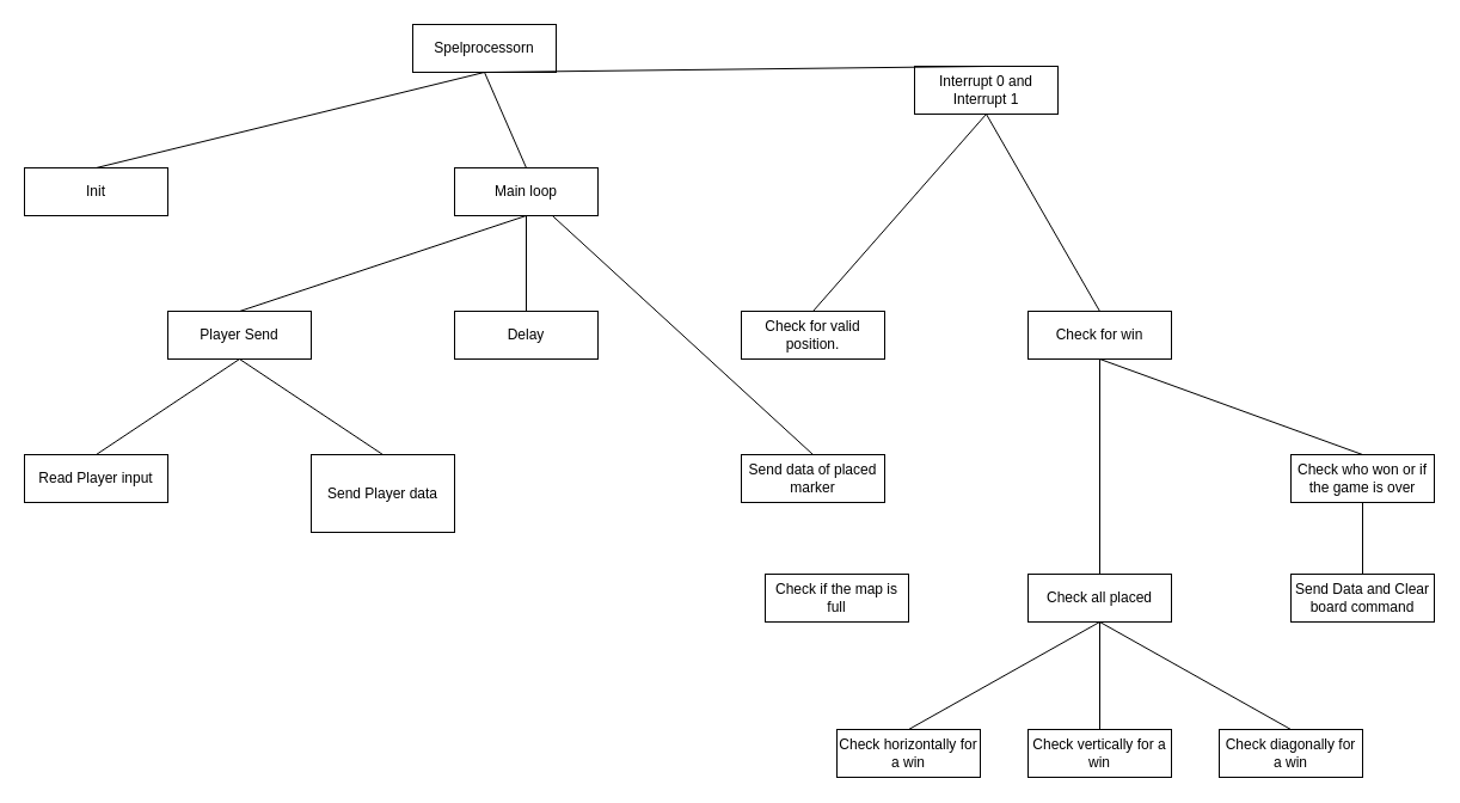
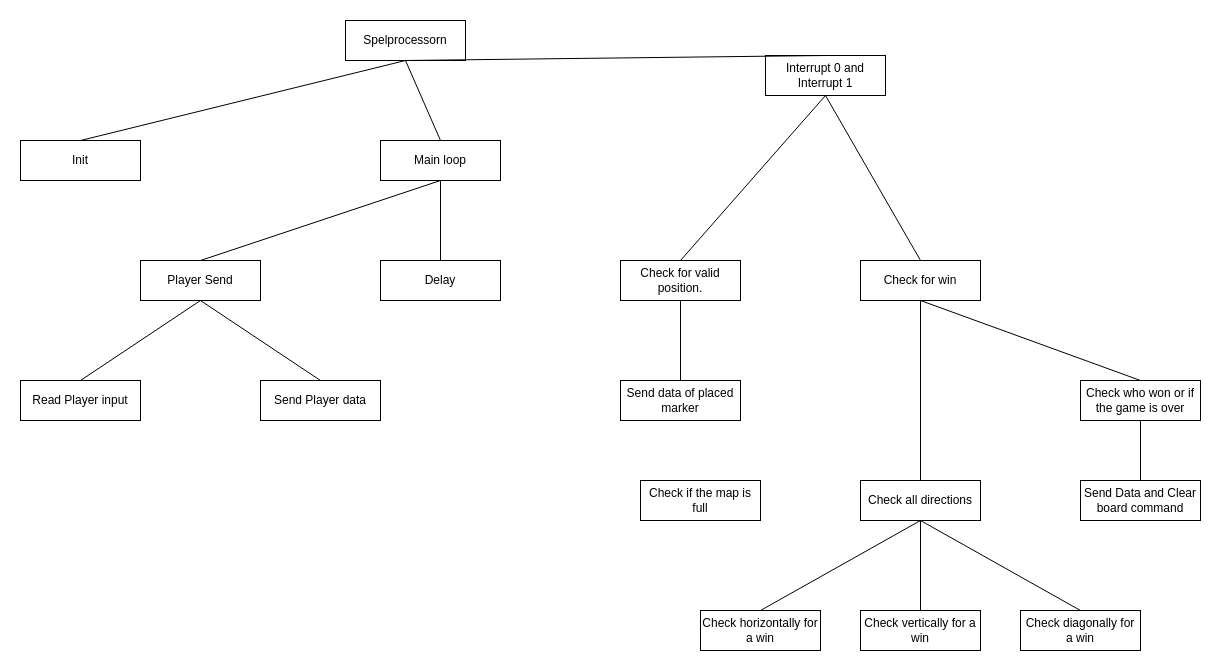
  <mxCell id="0" />
  <mxCell id="1" parent="0" />
  <mxCell id="2" value="Init" style="rounded=0;whiteSpace=wrap;html=1;" vertex="1" parent="1"><mxGeometry x="20" y="140" width="120" height="40" as="geometry" /></mxCell>
  <mxCell id="3" value="Main loop" style="rounded=0;whiteSpace=wrap;html=1;" vertex="1" parent="1"><mxGeometry x="380" y="140" width="120" height="40" as="geometry" /></mxCell>
  <mxCell id="4" value="Read Player input" style="rounded=0;whiteSpace=wrap;html=1;" vertex="1" parent="1"><mxGeometry x="20" y="380" width="120" height="40" as="geometry" /></mxCell>
  <mxCell id="5" value="Player Send" style="rounded=0;whiteSpace=wrap;html=1;" vertex="1" parent="1"><mxGeometry x="140" y="260" width="120" height="40" as="geometry" /></mxCell>
- <mxCell id="6" value="Send Player data" style="rounded=0;whiteSpace=wrap;html=1;" vertex="1" parent="1"><mxGeometry x="260" y="380" width="120" height="65" as="geometry" /></mxCell>
+ <mxCell id="6" value="Send Player data" style="rounded=0;whiteSpace=wrap;html=1;" vertex="1" parent="1"><mxGeometry x="260" y="380" width="120" height="40" as="geometry" /></mxCell>
  <mxCell id="7" value="Delay" style="rounded=0;whiteSpace=wrap;html=1;" vertex="1" parent="1"><mxGeometry x="380" y="260" width="120" height="40" as="geometry" /></mxCell>
  <mxCell id="8" value="" style="endArrow=none;html=1;exitX=0.5;exitY=0;exitDx=0;exitDy=0;entryX=0.5;entryY=1;entryDx=0;entryDy=0;" edge="1" parent="1" source="6" target="5"><mxGeometry width="50" height="50" relative="1" as="geometry"><mxPoint x="160" y="460" as="sourcePoint" /><mxPoint x="210" y="410" as="targetPoint" /></mxGeometry></mxCell>
  <mxCell id="9" value="" style="endArrow=none;html=1;exitX=0.5;exitY=0;exitDx=0;exitDy=0;entryX=0.5;entryY=1;entryDx=0;entryDy=0;" edge="1" parent="1" source="4" target="5"><mxGeometry width="50" height="50" relative="1" as="geometry"><mxPoint x="160" y="460" as="sourcePoint" /><mxPoint x="210" y="410" as="targetPoint" /></mxGeometry></mxCell>
  <mxCell id="10" value="" style="endArrow=none;html=1;exitX=0.5;exitY=0;exitDx=0;exitDy=0;entryX=0.5;entryY=1;entryDx=0;entryDy=0;" edge="1" parent="1" source="5" target="3"><mxGeometry width="50" height="50" relative="1" as="geometry"><mxPoint x="380" y="270" as="sourcePoint" /><mxPoint x="430" y="220" as="targetPoint" /></mxGeometry></mxCell>
  <mxCell id="11" value="" style="endArrow=none;html=1;entryX=0.5;entryY=1;entryDx=0;entryDy=0;" edge="1" parent="1" source="7" target="3"><mxGeometry width="50" height="50" relative="1" as="geometry"><mxPoint x="380" y="270" as="sourcePoint" /><mxPoint x="430" y="220" as="targetPoint" /></mxGeometry></mxCell>
  <mxCell id="12" value="" style="endArrow=none;html=1;exitX=0.5;exitY=0;exitDx=0;exitDy=0;entryX=0.5;entryY=1;entryDx=0;entryDy=0;" edge="1" parent="1" source="3" target="28"><mxGeometry width="50" height="50" relative="1" as="geometry"><mxPoint x="380" y="130" as="sourcePoint" /><mxPoint x="430" y="80" as="targetPoint" /></mxGeometry></mxCell>
  <mxCell id="13" value="" style="endArrow=none;html=1;exitX=0.5;exitY=0;exitDx=0;exitDy=0;entryX=0.5;entryY=1;entryDx=0;entryDy=0;" edge="1" parent="1" source="2" target="28"><mxGeometry width="50" height="50" relative="1" as="geometry"><mxPoint x="380" y="130" as="sourcePoint" /><mxPoint x="430" y="80" as="targetPoint" /></mxGeometry></mxCell>
  <mxCell id="14" value="Interrupt 0 and Interrupt 1" style="rounded=0;whiteSpace=wrap;html=1;" vertex="1" parent="1"><mxGeometry x="765" y="55" width="120" height="40" as="geometry" /></mxCell>
  <mxCell id="15" value="Check for win" style="rounded=0;whiteSpace=wrap;html=1;" vertex="1" parent="1"><mxGeometry x="860" y="260" width="120" height="40" as="geometry" /></mxCell>
  <mxCell id="16" value="Check if the map is full" style="rounded=0;whiteSpace=wrap;html=1;" vertex="1" parent="1"><mxGeometry x="640" y="480" width="120" height="40" as="geometry" /></mxCell>
  <mxCell id="17" value="Check for valid position." style="rounded=0;whiteSpace=wrap;html=1;" vertex="1" parent="1"><mxGeometry x="620" y="260" width="120" height="40" as="geometry" /></mxCell>
  <mxCell id="18" value="" style="endArrow=none;html=1;exitX=0.5;exitY=0;exitDx=0;exitDy=0;entryX=0.5;entryY=1;entryDx=0;entryDy=0;" edge="1" parent="1" source="17" target="14"><mxGeometry width="50" height="50" relative="1" as="geometry"><mxPoint x="725" y="260" as="sourcePoint" /><mxPoint x="760" y="250" as="targetPoint" /></mxGeometry></mxCell>
  <mxCell id="19" value="" style="endArrow=none;html=1;exitX=0.5;exitY=0;exitDx=0;exitDy=0;entryX=0.5;entryY=1;entryDx=0;entryDy=0;" edge="1" parent="1" source="15" target="14"><mxGeometry width="50" height="50" relative="1" as="geometry"><mxPoint x="850" y="260" as="sourcePoint" /><mxPoint x="900" y="210" as="targetPoint" /></mxGeometry></mxCell>
  <mxCell id="20" value="Check who won or if the game is over" style="rounded=0;whiteSpace=wrap;html=1;" vertex="1" parent="1"><mxGeometry x="1080" y="380" width="120" height="40" as="geometry" /></mxCell>
  <mxCell id="21" value="Check diagonally for a win" style="rounded=0;whiteSpace=wrap;html=1;" vertex="1" parent="1"><mxGeometry x="1020" y="610" width="120" height="40" as="geometry" /></mxCell>
  <mxCell id="22" value="Check vertically for a win" style="rounded=0;whiteSpace=wrap;html=1;" vertex="1" parent="1"><mxGeometry x="860" y="610" width="120" height="40" as="geometry" /></mxCell>
  <mxCell id="23" value="Check horizontally for a win" style="rounded=0;whiteSpace=wrap;html=1;" vertex="1" parent="1"><mxGeometry x="700" y="610" width="120" height="40" as="geometry" /></mxCell>
  <mxCell id="24" value="" style="endArrow=none;html=1;exitX=0.5;exitY=0;exitDx=0;exitDy=0;entryX=0.5;entryY=1;entryDx=0;entryDy=0;" edge="1" parent="1" source="23" target="34"><mxGeometry width="50" height="50" relative="1" as="geometry"><mxPoint x="1070" y="420" as="sourcePoint" /><mxPoint x="1120" y="370" as="targetPoint" /></mxGeometry></mxCell>
  <mxCell id="25" value="" style="endArrow=none;html=1;exitX=0.5;exitY=0;exitDx=0;exitDy=0;entryX=0.5;entryY=1;entryDx=0;entryDy=0;" edge="1" parent="1" source="22" target="34"><mxGeometry width="50" height="50" relative="1" as="geometry"><mxPoint x="1460" y="420" as="sourcePoint" /><mxPoint x="1510" y="370" as="targetPoint" /></mxGeometry></mxCell>
  <mxCell id="26" value="" style="endArrow=none;html=1;exitX=0.5;exitY=0;exitDx=0;exitDy=0;entryX=0.5;entryY=1;entryDx=0;entryDy=0;" edge="1" parent="1" source="20" target="15"><mxGeometry width="50" height="50" relative="1" as="geometry"><mxPoint x="1460" y="420" as="sourcePoint" /><mxPoint x="1510" y="370" as="targetPoint" /></mxGeometry></mxCell>
  <mxCell id="27" value="" style="endArrow=none;html=1;exitX=0.5;exitY=0;exitDx=0;exitDy=0;entryX=0.5;entryY=1;entryDx=0;entryDy=0;" edge="1" parent="1" source="21" target="34"><mxGeometry width="50" height="50" relative="1" as="geometry"><mxPoint x="1460" y="420" as="sourcePoint" /><mxPoint x="1510" y="370" as="targetPoint" /></mxGeometry></mxCell>
  <mxCell id="28" value="Spelprocessorn" style="rounded=0;whiteSpace=wrap;html=1;" vertex="1" parent="1"><mxGeometry x="345" y="20" width="120" height="40" as="geometry" /></mxCell>
  <mxCell id="29" value="" style="endArrow=none;html=1;exitX=0.5;exitY=0;exitDx=0;exitDy=0;entryX=0.5;entryY=1;entryDx=0;entryDy=0;" edge="1" parent="1" source="14" target="28"><mxGeometry width="50" height="50" relative="1" as="geometry"><mxPoint x="960" y="160" as="sourcePoint" /><mxPoint x="430" y="80" as="targetPoint" /></mxGeometry></mxCell>
  <mxCell id="30" value="Send Data and Clear board command" style="rounded=0;whiteSpace=wrap;html=1;" vertex="1" parent="1"><mxGeometry x="1080" y="480" width="120" height="40" as="geometry" /></mxCell>
  <mxCell id="31" value="" style="endArrow=none;html=1;entryX=0.5;entryY=1;entryDx=0;entryDy=0;exitX=0.5;exitY=0;exitDx=0;exitDy=0;" edge="1" parent="1" source="30" target="20"><mxGeometry width="50" height="50" relative="1" as="geometry"><mxPoint x="1500" y="660" as="sourcePoint" /><mxPoint x="1550" y="610" as="targetPoint" /></mxGeometry></mxCell>
  <mxCell id="32" value="Send data of placed marker" style="rounded=0;whiteSpace=wrap;html=1;" vertex="1" parent="1"><mxGeometry x="620" y="380" width="120" height="40" as="geometry" /></mxCell>
- <mxCell id="33" value="" style="endArrow=none;html=1;exitX=0.5;exitY=0;exitDx=0;exitDy=0;" edge="1" parent="1" source="32" target="3"><mxGeometry width="50" height="50" relative="1" as="geometry"><mxPoint x="1040" y="310" as="sourcePoint" /><mxPoint x="1090" y="260" as="targetPoint" /></mxGeometry></mxCell>
- <mxCell id="34" value="Check all placed" style="rounded=0;whiteSpace=wrap;html=1;" vertex="1" parent="1"><mxGeometry x="860" y="480" width="120" height="40" as="geometry" /></mxCell>
+ <mxCell id="33" value="" style="endArrow=none;html=1;entryX=0.5;entryY=1;entryDx=0;entryDy=0;exitX=0.5;exitY=0;exitDx=0;exitDy=0;" edge="1" parent="1" source="32" target="17"><mxGeometry width="50" height="50" relative="1" as="geometry"><mxPoint x="1040" y="310" as="sourcePoint" /><mxPoint x="1090" y="260" as="targetPoint" /></mxGeometry></mxCell>
+ <mxCell id="34" value="Check all directions" style="rounded=0;whiteSpace=wrap;html=1;" vertex="1" parent="1"><mxGeometry x="860" y="480" width="120" height="40" as="geometry" /></mxCell>
  <mxCell id="35" value="" style="endArrow=none;html=1;entryX=0.5;entryY=0;entryDx=0;entryDy=0;exitX=0.5;exitY=1;exitDx=0;exitDy=0;" edge="1" parent="1" source="15" target="34"><mxGeometry width="50" height="50" relative="1" as="geometry"><mxPoint x="1050" y="520" as="sourcePoint" /><mxPoint x="1100" y="470" as="targetPoint" /></mxGeometry></mxCell>
